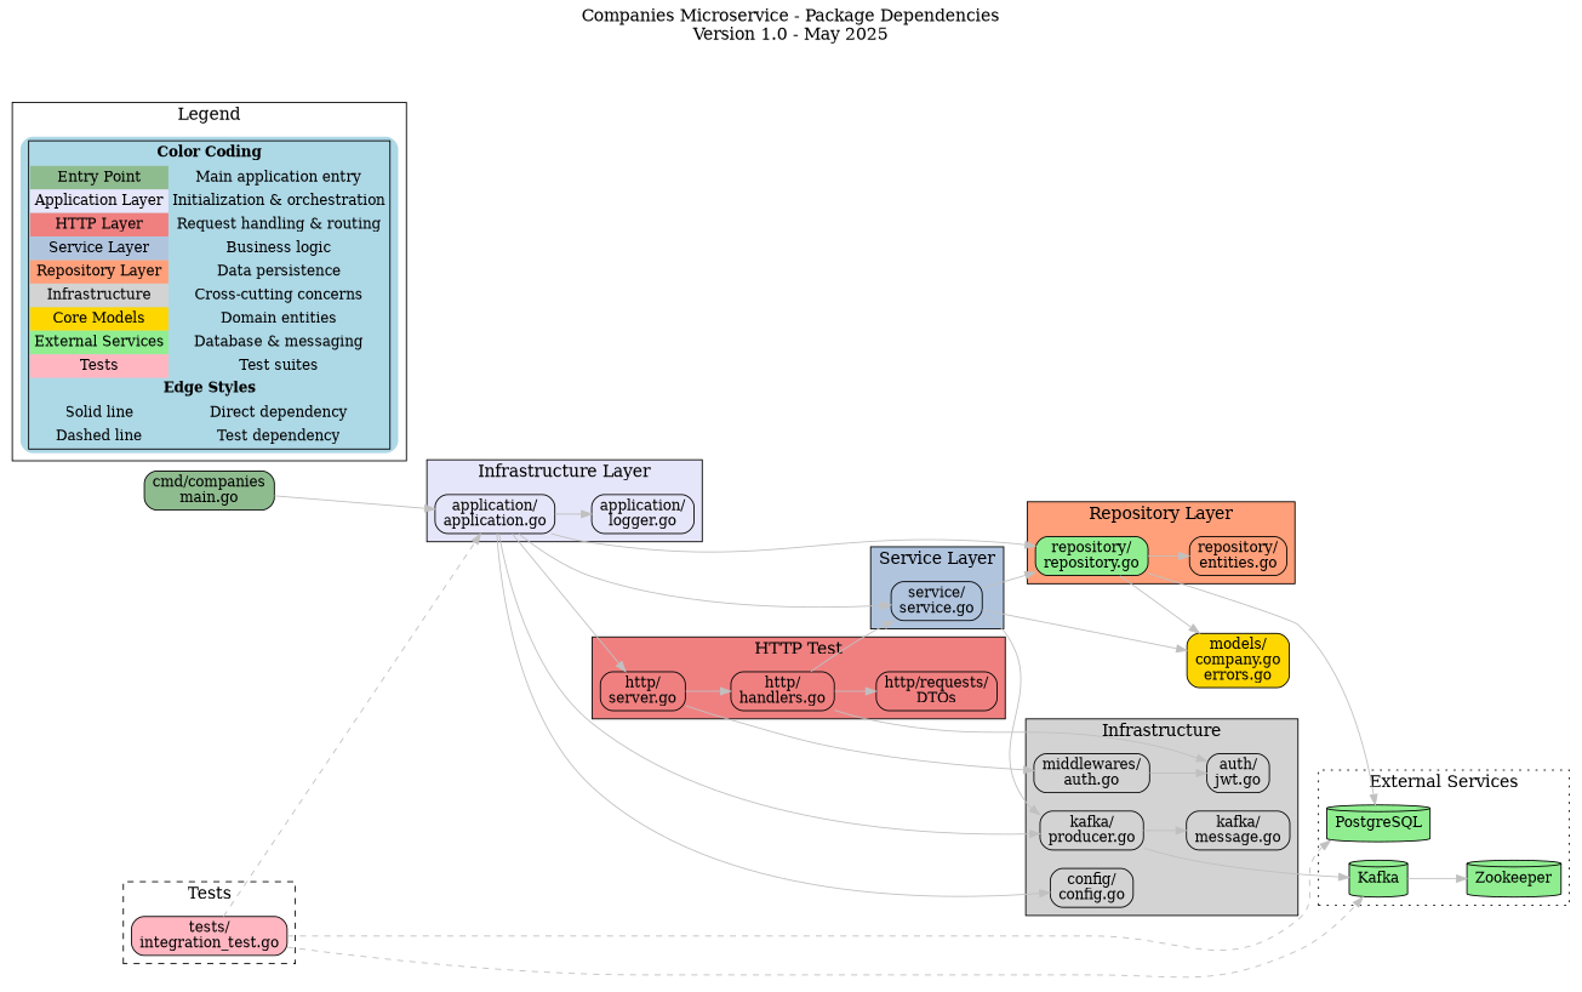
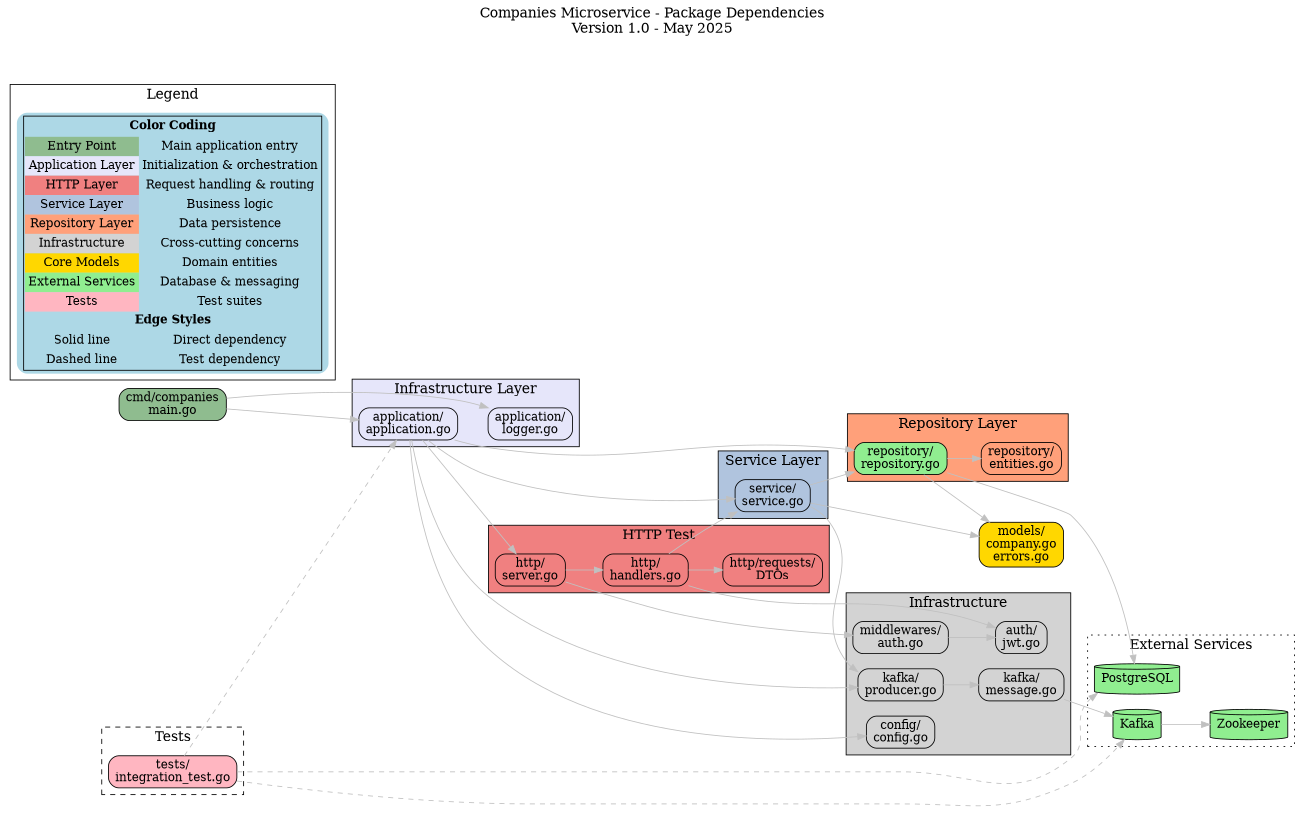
  digraph {
    fontsize=16
    label="Companies Microservice - Package Dependencies\nVersion 1.0 - May 2025"
    labelloc=t
    rankdir=LR
    node [fillcolor=lightgray shape=box style="rounded,filled"]
    edge [color=gray]
    PostgreSQL [fillcolor=lightgreen shape=cylinder]
    Kafka [fillcolor=lightgreen shape=cylinder]
    Zookeeper [fillcolor=lightgreen shape=cylinder]
    n4 [fillcolor=lavender label="application/\napplication.go"]
    n5 [fillcolor=lavender label="application/\nlogger.go"]
    n6 [fillcolor=lightcoral label="http/\nserver.go"]
    n7 [fillcolor=lightcoral label="http/\nhandlers.go"]
    n8 [fillcolor=lightcoral label="http/requests/\nDTOs"]
    n9 [fillcolor=lightsteelblue label="service/\nservice.go"]
    n10 [fillcolor=lightgreen label="repository/\nrepository.go"]
    n11 [fillcolor=lightsalmon label="repository/\nentities.go"]
    n12 [label="config/\nconfig.go"]
    n13 [label="kafka/\nproducer.go"]
    n14 [label="kafka/\nmessage.go"]
    n15 [label="auth/\njwt.go"]
    n16 [label="middlewares/\nauth.go"]
    n17 [fillcolor=lightpink label="tests/\nintegration_test.go"]
    n18 [fillcolor=lightblue label=<             <TABLE BORDER="1" CELLBORDER="0" CELLSPACING="0" CELLPADDING="4">                 <TR><TD COLSPAN="2"><B>Color Coding</B></TD></TR>                 <TR><TD BGCOLOR="darkseagreen">Entry Point</TD><TD>Main application entry</TD></TR>                 <TR><TD BGCOLOR="lavender">Application Layer</TD><TD>Initialization &amp; orchestration</TD></TR>                 <TR><TD BGCOLOR="lightcoral">HTTP Layer</TD><TD>Request handling &amp; routing</TD></TR>                 <TR><TD BGCOLOR="lightsteelblue">Service Layer</TD><TD>Business logic</TD></TR>                 <TR><TD BGCOLOR="lightsalmon">Repository Layer</TD><TD>Data persistence</TD></TR>                 <TR><TD BGCOLOR="lightgray">Infrastructure</TD><TD>Cross-cutting concerns</TD></TR>                 <TR><TD BGCOLOR="gold">Core Models</TD><TD>Domain entities</TD></TR>                 <TR><TD BGCOLOR="lightgreen">External Services</TD><TD>Database &amp; messaging</TD></TR>                 <TR><TD BGCOLOR="lightpink">Tests</TD><TD>Test suites</TD></TR>                 <TR><TD COLSPAN="2"><B>Edge Styles</B></TD></TR>                 <TR><TD>Solid line</TD><TD>Direct dependency</TD></TR>                 <TR><TD>Dashed line</TD><TD>Test dependency</TD></TR>             </TABLE>         > shape=plaintext]
    n19 [fillcolor=gold label="models/\ncompany.go\nerrors.go"]
    n20 [fillcolor=darkseagreen label="cmd/companies\nmain.go"]
    subgraph cluster_1 {
      fillcolor=lightyellow
      label="External Services"
      style=dotted
      PostgreSQL
      Kafka
      Zookeeper
    }
    subgraph cluster_2 {
      fillcolor=lavender
      label="Infrastructure Layer"
      style=filled
      n4
      n5
    }
    subgraph cluster_3 {
      fillcolor=lightcoral
      label="HTTP Test"
      style=filled
      n6
      n7
      n8
    }
    subgraph cluster_4 {
      fillcolor=lightsteelblue
      label="Service Layer"
      style=filled
      n9
    }
    subgraph cluster_5 {
      fillcolor=lightsalmon
      label="Repository Layer"
      style=filled
      n10
      n11
    }
    subgraph cluster_6 {
      fillcolor=lightgray
      label=Infrastructure
      style=filled
      n12
      n13
      n14
      n15
      n16
    }
    subgraph cluster_7 {
      fillcolor=lightpink
      label=Tests
      style=dashed
      n17
    }
    subgraph cluster_8 {
      fillcolor=white
      label=Legend
      style=filled
      n18
    }
    Kafka -> Zookeeper
-   n4 -> n5
+   n20 -> n5
    n4 -> n6
    n4 -> n9
    n4 -> n10
    n4 -> n12
    n4 -> n13
    n6 -> n7
    n6 -> n16
    n7 -> n8
    n7 -> n9
    n7 -> n15
    n9 -> n10
    n9 -> n13
    n9 -> n19
    n10 -> PostgreSQL
    n10 -> n11
    n10 -> n19
-   n13 -> Kafka
+   n14 -> Kafka
    n13 -> n14
    n16 -> n15
    n17 -> PostgreSQL [style=dashed]
    n17 -> Kafka [style=dashed]
    n17 -> n4 [style=dashed]
    n20 -> n4
  }
